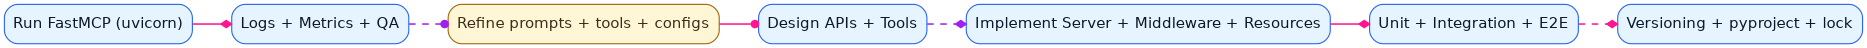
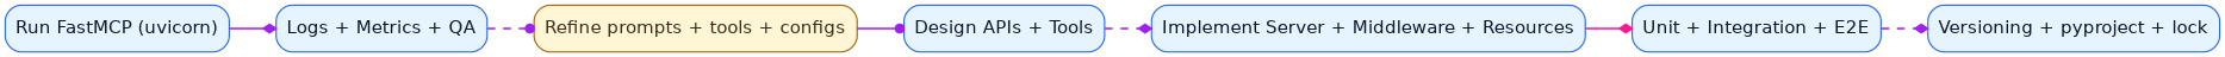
  digraph {
    bgcolor=white
    fontname=Helvetica
    fontsize=10
    labelloc=t
    rankdir=LR
    node [color="#2563EB" fillcolor="#E6F4FF" fontcolor="#0F172A" fontname=Helvetica shape=box style="rounded,filled"]
    edge [arrowhead=diamond arrowsize=0.8 color=purple fontname=Helvetica penwidth=1.4 style=dashed]
    n1 [label="Design APIs + Tools"]
    n2 [label="Implement Server + Middleware + Resources"]
    n3 [label="Unit + Integration + E2E"]
    n4 [label="Versioning + pyproject + lock"]
    n5 [label="Run FastMCP (uvicorn)"]
    n6 [label="Logs + Metrics + QA"]
    n7 [color="#A16207" fillcolor="#FFF6D5" fontcolor="#3F2D1C" label="Refine prompts + tools + configs"]
    n1 -> n2
    n2 -> n3 [color=deeppink style=solid]
-   n3 -> n4 [color=deeppink]
-   n5 -> n6 [color=deeppink style=solid]
+   n3 -> n4
+   n5 -> n6 [style=solid]
    n6 -> n7 [arrowhead=dot]
-   n7 -> n1 [arrowhead=dot color=deeppink style=solid]
+   n7 -> n1 [arrowhead=dot style=solid]
  }
